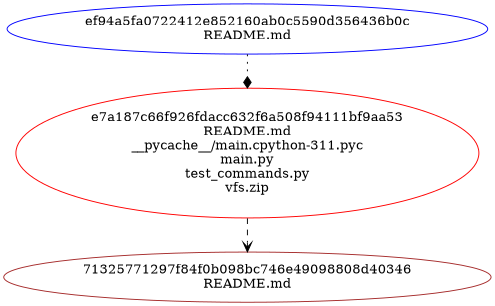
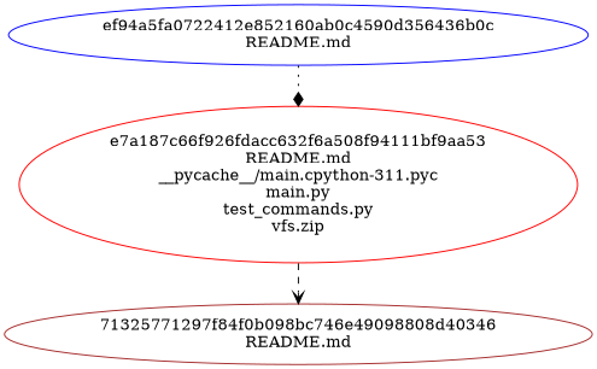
  digraph {
    n1 [label="71325771297f84f0b098bc746e49098808d40346\nREADME.md" color=brown]
    n2 [label="e7a187c66f926fdacc632f6a508f94111bf9aa53\nREADME.md\n__pycache__/main.cpython-311.pyc\nmain.py\ntest_commands.py\nvfs.zip" color=red]
-   n3 [label="ef94a5fa0722412e852160ab0c5590d356436b0c\nREADME.md" color=blue]
+   n3 [label="ef94a5fa0722412e852160ab0c4590d356436b0c\nREADME.md" color=blue]
    n2 -> n1 [style=dashed arrowhead=vee]
    n3 -> n2 [style=dotted arrowhead=diamond]
  }
